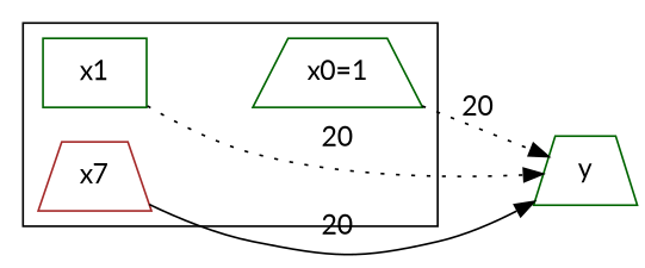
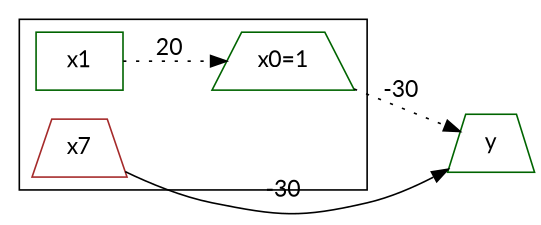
  digraph {
    fontname=Lato
    rankdir=LR
    node [color=darkgreen fontname=Lato shape=trapezium]
    edge [fontname=Lato style=dotted]
    n1 [label="x0=1"]
    x1 [shape=box]
    n3 [color=brown label=x7]
    y
    subgraph cluster_1 {
      rankdir=TB
      n1
      x1
      n3
    }
-   n1 -> y [label=20]
-   x1 -> y [label=20]
-   n3 -> y [label=20 style=solid]
+   n1 -> y [label=-30]
+   x1 -> n1 [label=20]
+   n3 -> y [label=-30 style=solid]
  }
